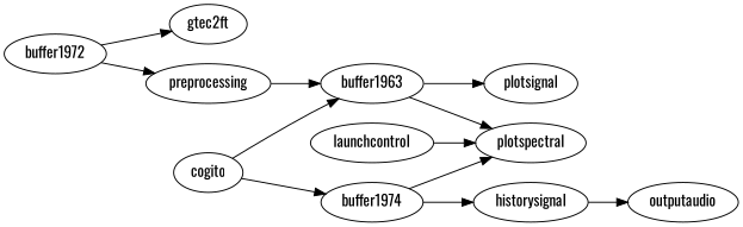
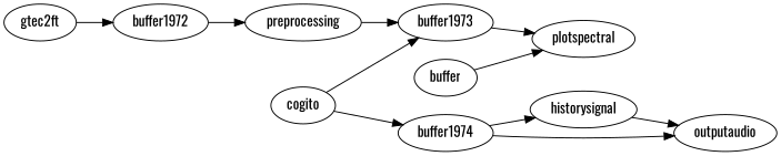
  digraph {
    fontname=Oswald
    rankdir=LR
    node [fontname=Oswald]
    edge [fontname=Oswald]
    gtec2ft
    buffer1972
    preprocessing
-   buffer1973 [label=buffer1963]
-   plotsignal
+   buffer1973
    plotspectral
    cogito
    buffer1974
    historysignal
    outputaudio
-   launchcontrol
-   buffer1972 -> gtec2ft
+   launchcontrol [label=buffer]
+   gtec2ft -> buffer1972
    buffer1972 -> preprocessing
    preprocessing -> buffer1973
-   buffer1973 -> plotsignal
    buffer1973 -> plotspectral
    cogito -> buffer1973
    cogito -> buffer1974
    buffer1974 -> historysignal
-   buffer1974 -> plotspectral
+   buffer1974 -> outputaudio
    historysignal -> outputaudio
    launchcontrol -> plotspectral
  }
